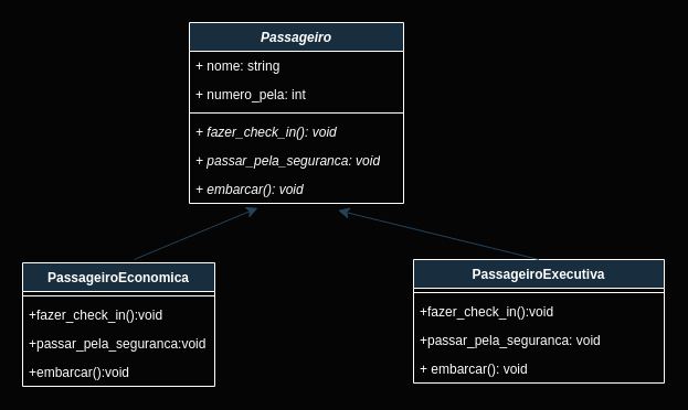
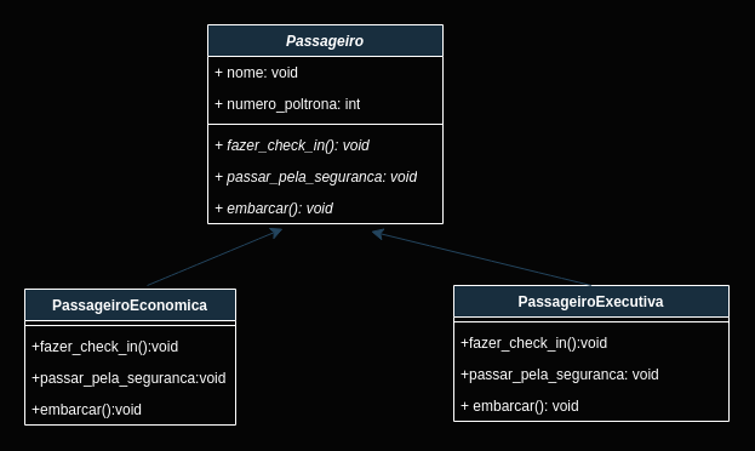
  <mxCell id="0" />
  <mxCell id="1" parent="0" />
  <mxCell id="2" value="&lt;i&gt;Passageiro&lt;/i&gt;" style="swimlane;fontStyle=1;align=center;verticalAlign=top;childLayout=stackLayout;horizontal=1;startSize=26;horizontalStack=0;resizeParent=1;resizeParentMax=0;resizeLast=0;collapsible=1;marginBottom=0;whiteSpace=wrap;html=1;strokeColor=#FFFFFF;fontColor=#FFFFFF;fillColor=#182E3E;" vertex="1" parent="1"><mxGeometry x="171" y="20" width="194" height="164" as="geometry" /></mxCell>
- <mxCell id="3" value="+ nome: string" style="text;strokeColor=none;fillColor=none;align=left;verticalAlign=top;spacingLeft=4;spacingRight=4;overflow=hidden;rotatable=0;points=[[0,0.5],[1,0.5]];portConstraint=eastwest;whiteSpace=wrap;html=1;fontColor=#FFFFFF;" vertex="1" parent="2"><mxGeometry y="26" width="194" height="26" as="geometry" /></mxCell>
- <mxCell id="4" value="+ numero_pela: int" style="text;strokeColor=none;fillColor=none;align=left;verticalAlign=top;spacingLeft=4;spacingRight=4;overflow=hidden;rotatable=0;points=[[0,0.5],[1,0.5]];portConstraint=eastwest;whiteSpace=wrap;html=1;fontColor=#FFFFFF;" vertex="1" parent="2"><mxGeometry y="52" width="194" height="26" as="geometry" /></mxCell>
+ <mxCell id="3" value="+ nome: void" style="text;strokeColor=none;fillColor=none;align=left;verticalAlign=top;spacingLeft=4;spacingRight=4;overflow=hidden;rotatable=0;points=[[0,0.5],[1,0.5]];portConstraint=eastwest;whiteSpace=wrap;html=1;fontColor=#FFFFFF;" vertex="1" parent="2"><mxGeometry y="26" width="194" height="26" as="geometry" /></mxCell>
+ <mxCell id="4" value="+ numero_poltrona: int" style="text;strokeColor=none;fillColor=none;align=left;verticalAlign=top;spacingLeft=4;spacingRight=4;overflow=hidden;rotatable=0;points=[[0,0.5],[1,0.5]];portConstraint=eastwest;whiteSpace=wrap;html=1;fontColor=#FFFFFF;" vertex="1" parent="2"><mxGeometry y="52" width="194" height="26" as="geometry" /></mxCell>
  <mxCell id="5" value="" style="line;strokeWidth=1;fillColor=none;align=left;verticalAlign=middle;spacingTop=-1;spacingLeft=3;spacingRight=3;rotatable=0;labelPosition=right;points=[];portConstraint=eastwest;strokeColor=inherit;fontColor=#FFFFFF;" vertex="1" parent="2"><mxGeometry y="78" width="194" height="8" as="geometry" /></mxCell>
  <mxCell id="6" value="&lt;i&gt;+ fazer_check_in(): void&lt;/i&gt;" style="text;strokeColor=none;fillColor=none;align=left;verticalAlign=top;spacingLeft=4;spacingRight=4;overflow=hidden;rotatable=0;points=[[0,0.5],[1,0.5]];portConstraint=eastwest;whiteSpace=wrap;html=1;fontColor=#FFFFFF;" vertex="1" parent="2"><mxGeometry y="86" width="194" height="26" as="geometry" /></mxCell>
  <mxCell id="7" value="+ passar_pela_seguranca: void" style="text;strokeColor=none;fillColor=none;align=left;verticalAlign=top;spacingLeft=4;spacingRight=4;overflow=hidden;rotatable=0;points=[[0,0.5],[1,0.5]];portConstraint=eastwest;whiteSpace=wrap;html=1;fontColor=#FFFFFF;fontStyle=2" vertex="1" parent="2"><mxGeometry y="112" width="194" height="26" as="geometry" /></mxCell>
  <mxCell id="8" value="&lt;i&gt;+ embarcar(): void&lt;/i&gt;" style="text;strokeColor=none;fillColor=none;align=left;verticalAlign=top;spacingLeft=4;spacingRight=4;overflow=hidden;rotatable=0;points=[[0,0.5],[1,0.5]];portConstraint=eastwest;whiteSpace=wrap;html=1;fontColor=#FFFFFF;" vertex="1" parent="2"><mxGeometry y="138" width="194" height="26" as="geometry" /></mxCell>
  <mxCell id="9" style="edgeStyle=none;curved=1;rounded=0;orthogonalLoop=1;jettySize=auto;html=1;exitX=0.5;exitY=0;exitDx=0;exitDy=0;strokeColor=#23445D;fontSize=12;startSize=8;endSize=8;" edge="1" parent="1"><mxGeometry relative="1" as="geometry"><mxPoint x="233" y="188.2" as="targetPoint" /><mxPoint x="121" y="235" as="sourcePoint" /></mxGeometry></mxCell>
  <mxCell id="10" value="PassageiroEconomica" style="swimlane;fontStyle=1;align=center;verticalAlign=top;childLayout=stackLayout;horizontal=1;startSize=26;horizontalStack=0;resizeParent=1;resizeParentMax=0;resizeLast=0;collapsible=1;marginBottom=0;whiteSpace=wrap;html=1;strokeColor=#FFFFFF;fontColor=#FFFFFF;fillColor=#182E3E;" vertex="1" parent="1"><mxGeometry x="20" y="238" width="174" height="112" as="geometry" /></mxCell>
  <mxCell id="11" value="" style="line;strokeWidth=1;fillColor=none;align=left;verticalAlign=middle;spacingTop=-1;spacingLeft=3;spacingRight=3;rotatable=0;labelPosition=right;points=[];portConstraint=eastwest;strokeColor=inherit;fontColor=#FFFFFF;" vertex="1" parent="10"><mxGeometry y="26" width="174" height="8" as="geometry" /></mxCell>
  <mxCell id="12" value="+fazer_check_in():void" style="text;strokeColor=none;fillColor=none;align=left;verticalAlign=top;spacingLeft=4;spacingRight=4;overflow=hidden;rotatable=0;points=[[0,0.5],[1,0.5]];portConstraint=eastwest;whiteSpace=wrap;html=1;fontColor=#FFFFFF;" vertex="1" parent="10"><mxGeometry y="34" width="174" height="26" as="geometry" /></mxCell>
  <mxCell id="13" value="+passar_pela_seguranca:void" style="text;strokeColor=none;fillColor=none;align=left;verticalAlign=top;spacingLeft=4;spacingRight=4;overflow=hidden;rotatable=0;points=[[0,0.5],[1,0.5]];portConstraint=eastwest;whiteSpace=wrap;html=1;fontColor=#FFFFFF;" vertex="1" parent="10"><mxGeometry y="60" width="174" height="26" as="geometry" /></mxCell>
  <mxCell id="14" value="+embarcar():void" style="text;strokeColor=none;fillColor=none;align=left;verticalAlign=top;spacingLeft=4;spacingRight=4;overflow=hidden;rotatable=0;points=[[0,0.5],[1,0.5]];portConstraint=eastwest;whiteSpace=wrap;html=1;fontColor=#FFFFFF;" vertex="1" parent="10"><mxGeometry y="86" width="174" height="26" as="geometry" /></mxCell>
  <mxCell id="15" value="PassageiroExecutiva" style="swimlane;fontStyle=1;align=center;verticalAlign=top;childLayout=stackLayout;horizontal=1;startSize=26;horizontalStack=0;resizeParent=1;resizeParentMax=0;resizeLast=0;collapsible=1;marginBottom=0;whiteSpace=wrap;html=1;strokeColor=#FFFFFF;fontColor=#FFFFFF;fillColor=#182E3E;" vertex="1" parent="1"><mxGeometry x="374" y="235" width="227" height="112" as="geometry" /></mxCell>
  <mxCell id="16" value="" style="line;strokeWidth=1;fillColor=none;align=left;verticalAlign=middle;spacingTop=-1;spacingLeft=3;spacingRight=3;rotatable=0;labelPosition=right;points=[];portConstraint=eastwest;strokeColor=inherit;fontColor=#FFFFFF;" vertex="1" parent="15"><mxGeometry y="26" width="227" height="8" as="geometry" /></mxCell>
  <mxCell id="17" value="+fazer_check_in():void" style="text;strokeColor=none;fillColor=none;align=left;verticalAlign=top;spacingLeft=4;spacingRight=4;overflow=hidden;rotatable=0;points=[[0,0.5],[1,0.5]];portConstraint=eastwest;whiteSpace=wrap;html=1;fontColor=#FFFFFF;" vertex="1" parent="15"><mxGeometry y="34" width="227" height="26" as="geometry" /></mxCell>
  <mxCell id="18" value="+passar_pela_seguranca: void" style="text;strokeColor=none;fillColor=none;align=left;verticalAlign=top;spacingLeft=4;spacingRight=4;overflow=hidden;rotatable=0;points=[[0,0.5],[1,0.5]];portConstraint=eastwest;whiteSpace=wrap;html=1;fontColor=#FFFFFF;" vertex="1" parent="15"><mxGeometry y="60" width="227" height="26" as="geometry" /></mxCell>
  <mxCell id="19" value="+ embarcar(): void" style="text;strokeColor=none;fillColor=none;align=left;verticalAlign=top;spacingLeft=4;spacingRight=4;overflow=hidden;rotatable=0;points=[[0,0.5],[1,0.5]];portConstraint=eastwest;whiteSpace=wrap;html=1;fontColor=#FFFFFF;" vertex="1" parent="15"><mxGeometry y="86" width="227" height="26" as="geometry" /></mxCell>
  <mxCell id="20" style="edgeStyle=none;curved=1;rounded=0;orthogonalLoop=1;jettySize=auto;html=1;exitX=0.5;exitY=0;exitDx=0;exitDy=0;entryX=0.694;entryY=1.246;entryDx=0;entryDy=0;entryPerimeter=0;strokeColor=#23445D;fontSize=12;startSize=8;endSize=8;" edge="1" parent="1" source="15" target="8"><mxGeometry relative="1" as="geometry" /></mxCell>
  <mxCell id="21" style="edgeStyle=none;curved=1;rounded=0;orthogonalLoop=1;jettySize=auto;html=1;exitX=0.75;exitY=0;exitDx=0;exitDy=0;strokeColor=#23445D;fontSize=12;startSize=8;endSize=8;" edge="1" parent="1" source="2" target="2"><mxGeometry relative="1" as="geometry" /></mxCell>
